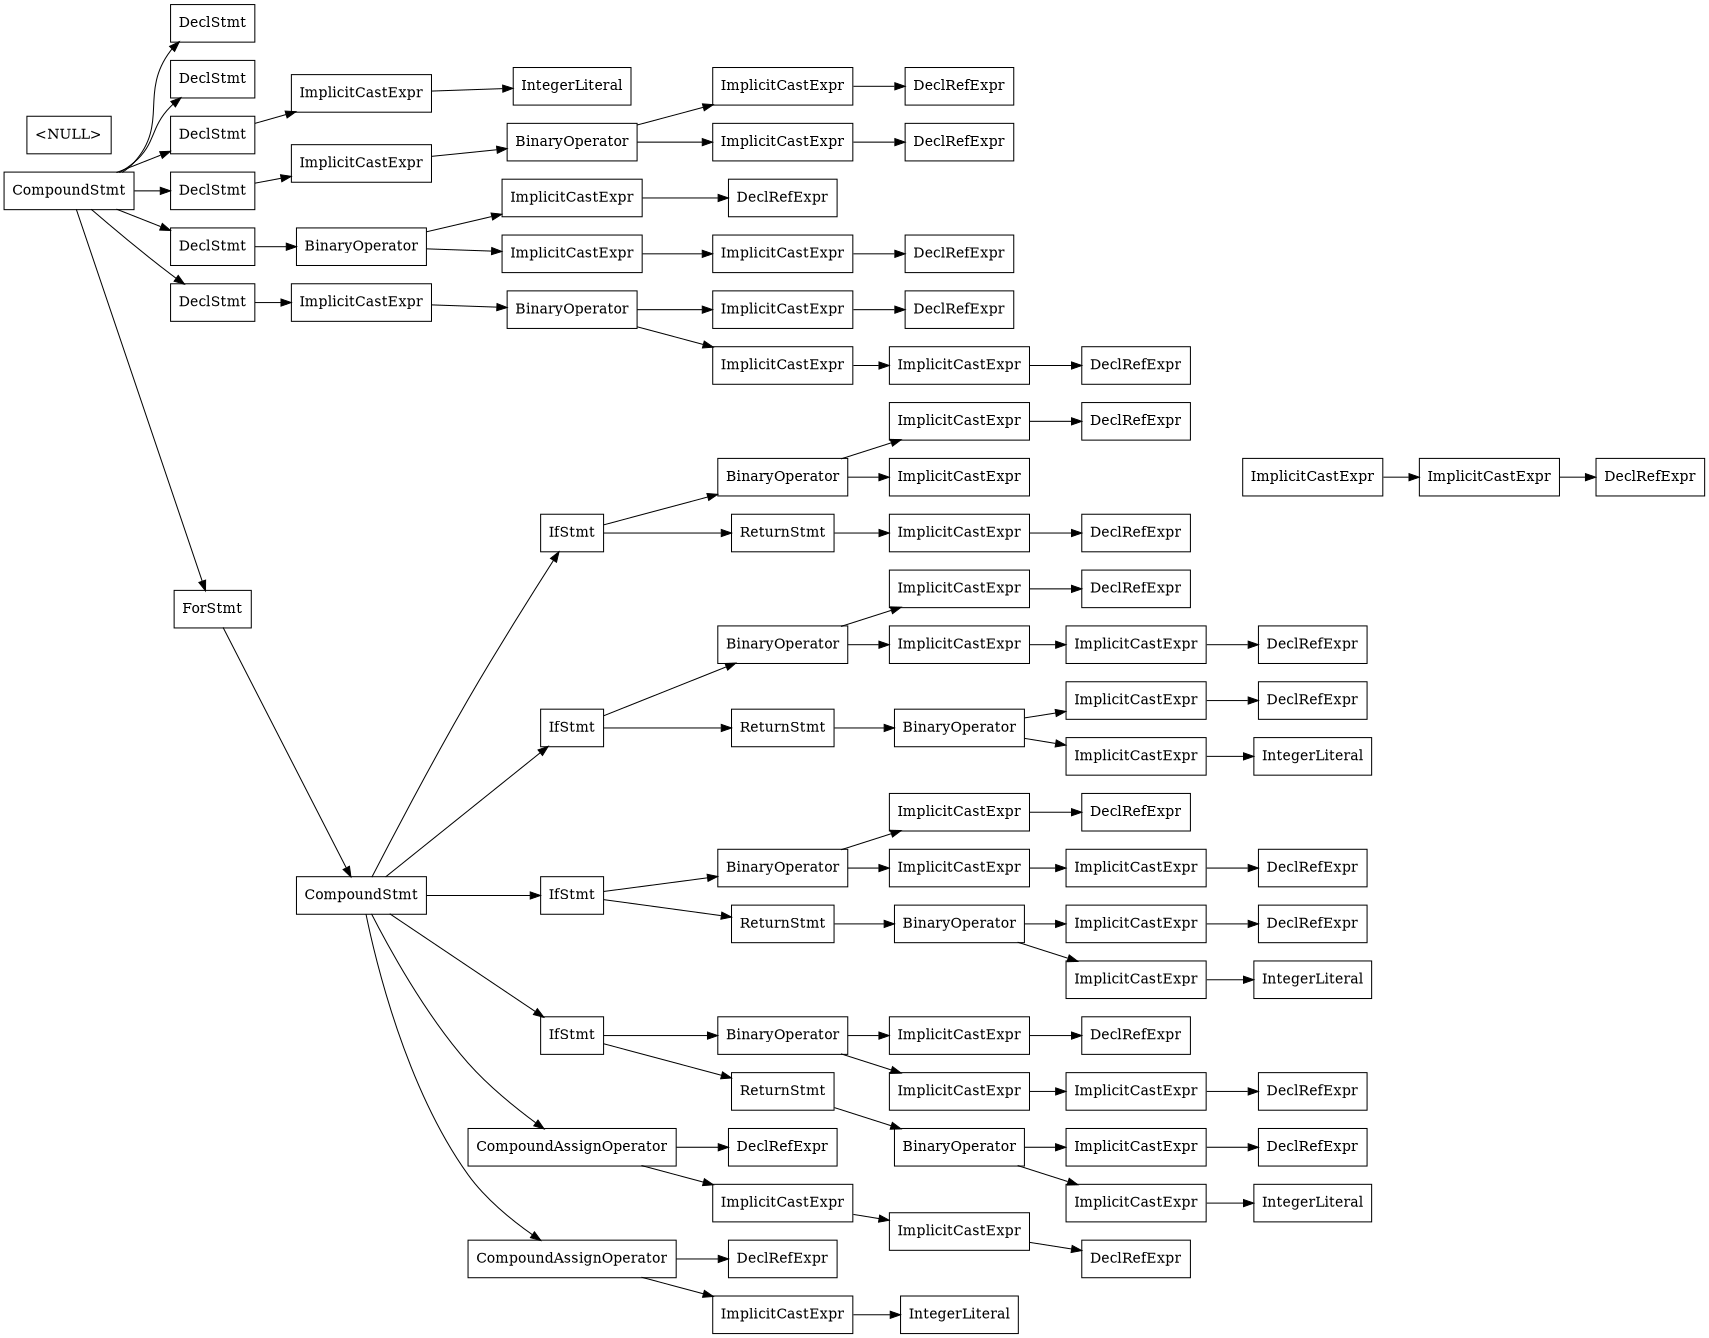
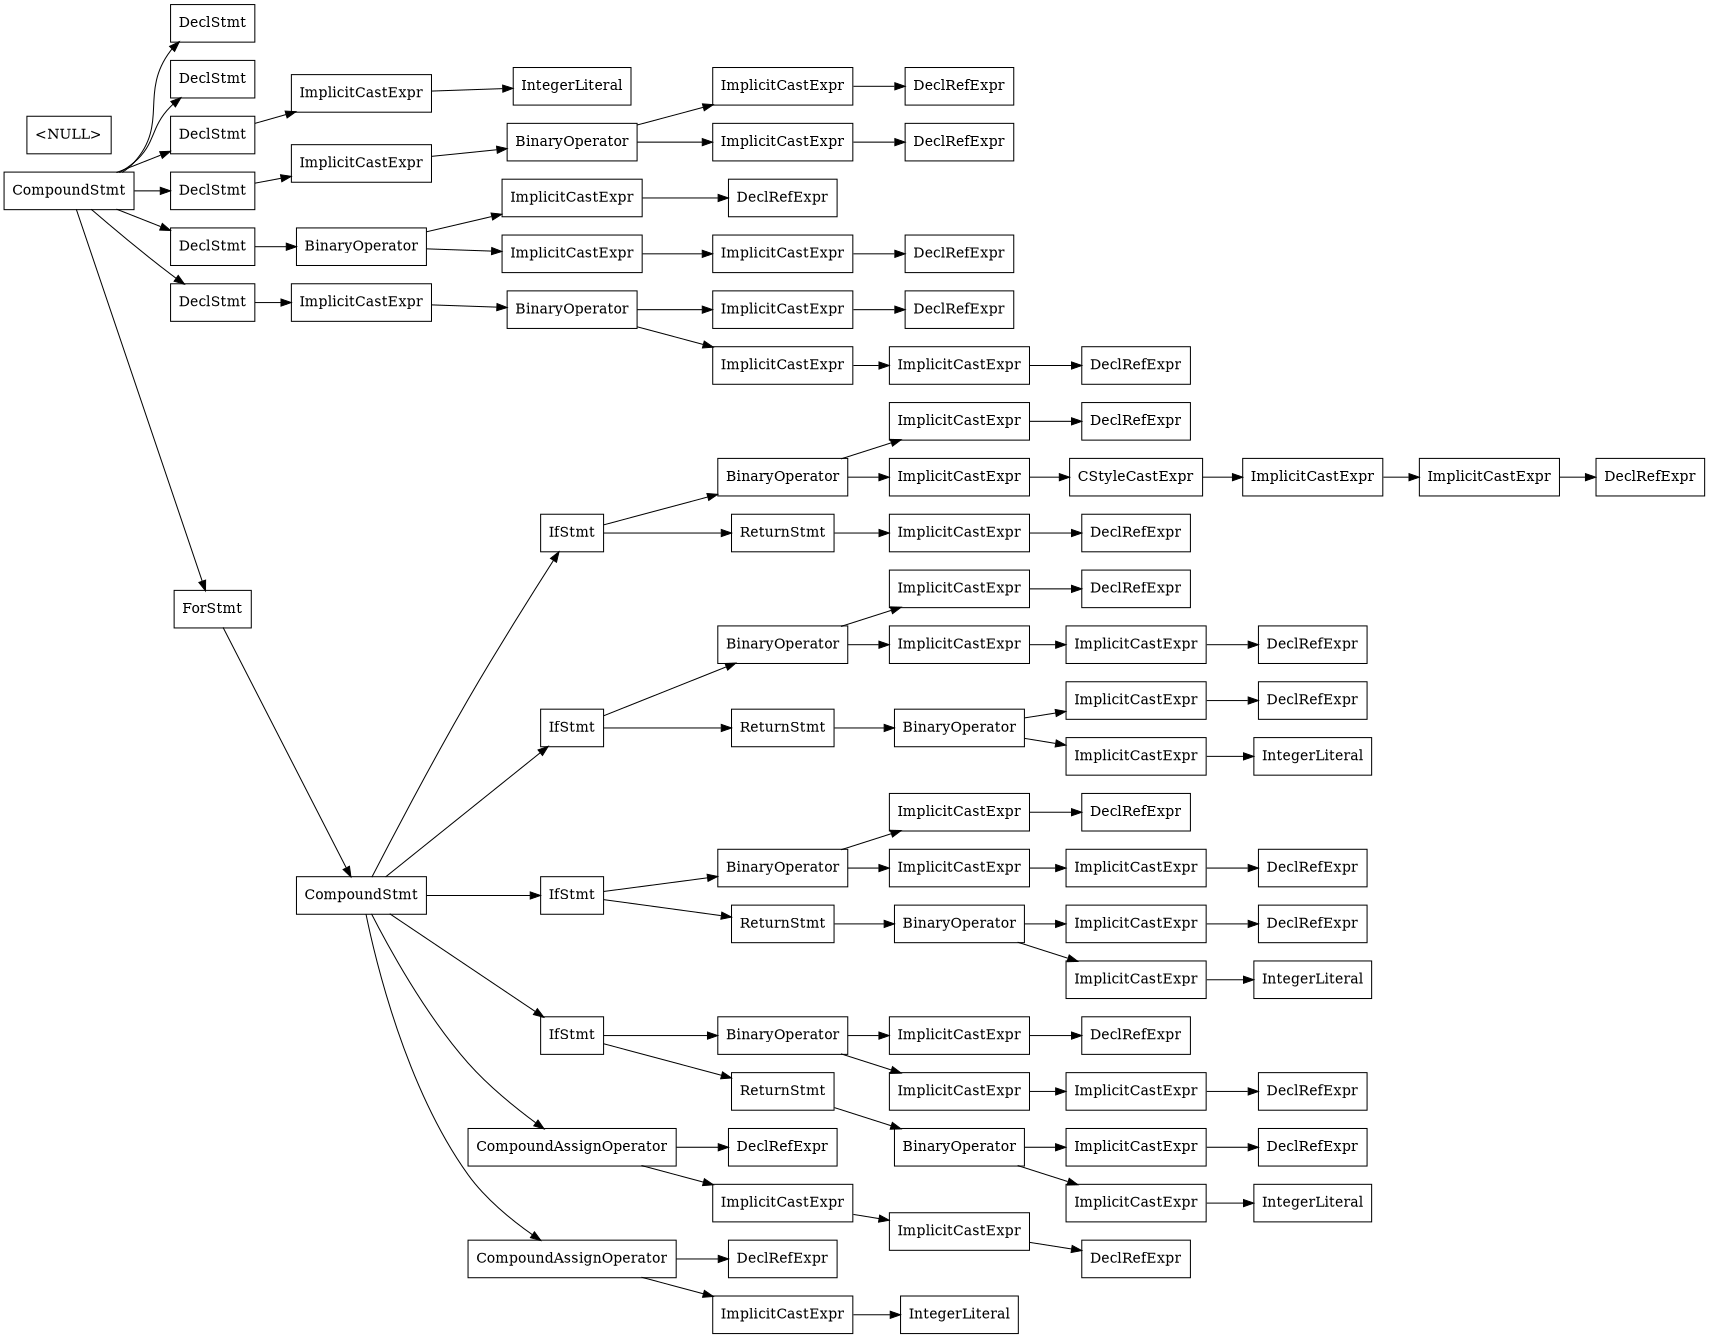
  digraph {
    rankdir=LR
    fontname="DejaVu Serif"
    node [shape=record fontname="DejaVu Serif"]
    edge [fontname="DejaVu Serif"]
    n1 [label="{CompoundStmt}"]
    n2 [label="{DeclStmt}"]
    n3 [label="{DeclStmt}"]
    n4 [label="{DeclStmt}"]
    n5 [label="{DeclStmt}"]
    n6 [label="{DeclStmt}"]
    n7 [label="{DeclStmt}"]
    n8 [label="{ForStmt}"]
    n9 [label="{ImplicitCastExpr}"]
    n10 [label="{ImplicitCastExpr}"]
    n11 [label="{BinaryOperator}"]
    n12 [label="{ImplicitCastExpr}"]
    n13 [label="{CompoundStmt}"]
    n14 [label="{IntegerLiteral}"]
    n15 [label="{BinaryOperator}"]
    n16 [label="{ImplicitCastExpr}"]
    n17 [label="{ImplicitCastExpr}"]
    n18 [label="{DeclRefExpr}"]
    n19 [label="{DeclRefExpr}"]
    n20 [label="{ImplicitCastExpr}"]
    n21 [label="{ImplicitCastExpr}"]
    n22 [label="{DeclRefExpr}"]
    n23 [label="{ImplicitCastExpr}"]
    n24 [label="{DeclRefExpr}"]
    n25 [label="{BinaryOperator}"]
    n26 [label="{ImplicitCastExpr}"]
    n27 [label="{ImplicitCastExpr}"]
    n28 [label="{DeclRefExpr}"]
    n29 [label="{ImplicitCastExpr}"]
    n30 [label="{DeclRefExpr}"]
    n31 [label="{IfStmt}"]
    n32 [label="{IfStmt}"]
    n33 [label="{IfStmt}"]
    n34 [label="{IfStmt}"]
    n35 [label="{CompoundAssignOperator}"]
    n36 [label="{CompoundAssignOperator}"]
    n37 [label="{\<NULL\>}"]
    n38 [label="{BinaryOperator}"]
    n39 [label="{ReturnStmt}"]
    n40 [label="{BinaryOperator}"]
    n41 [label="{ReturnStmt}"]
    n42 [label="{BinaryOperator}"]
    n43 [label="{ReturnStmt}"]
    n44 [label="{BinaryOperator}"]
    n45 [label="{ReturnStmt}"]
    n46 [label="{DeclRefExpr}"]
    n47 [label="{ImplicitCastExpr}"]
    n48 [label="{DeclRefExpr}"]
    n49 [label="{ImplicitCastExpr}"]
    n50 [label="{ImplicitCastExpr}"]
    n51 [label="{ImplicitCastExpr}"]
    n52 [label="{ImplicitCastExpr}"]
    n53 [label="{DeclRefExpr}"]
+   n54 [label="{CStyleCastExpr}"]
    n55 [label="{ImplicitCastExpr}"]
    n56 [label="{ImplicitCastExpr}"]
    n57 [label="{DeclRefExpr}"]
    n58 [label="{DeclRefExpr}"]
    n59 [label="{ImplicitCastExpr}"]
    n60 [label="{ImplicitCastExpr}"]
    n61 [label="{BinaryOperator}"]
    n62 [label="{DeclRefExpr}"]
    n63 [label="{ImplicitCastExpr}"]
    n64 [label="{DeclRefExpr}"]
    n65 [label="{ImplicitCastExpr}"]
    n66 [label="{ImplicitCastExpr}"]
    n67 [label="{DeclRefExpr}"]
    n68 [label="{IntegerLiteral}"]
    n69 [label="{ImplicitCastExpr}"]
    n70 [label="{ImplicitCastExpr}"]
    n71 [label="{BinaryOperator}"]
    n72 [label="{DeclRefExpr}"]
    n73 [label="{ImplicitCastExpr}"]
    n74 [label="{DeclRefExpr}"]
    n75 [label="{ImplicitCastExpr}"]
    n76 [label="{ImplicitCastExpr}"]
    n77 [label="{DeclRefExpr}"]
    n78 [label="{IntegerLiteral}"]
    n79 [label="{ImplicitCastExpr}"]
    n80 [label="{ImplicitCastExpr}"]
    n81 [label="{BinaryOperator}"]
    n82 [label="{DeclRefExpr}"]
    n83 [label="{ImplicitCastExpr}"]
    n84 [label="{DeclRefExpr}"]
    n85 [label="{ImplicitCastExpr}"]
    n86 [label="{ImplicitCastExpr}"]
    n87 [label="{DeclRefExpr}"]
    n88 [label="{IntegerLiteral}"]
    n89 [label="{ImplicitCastExpr}"]
    n90 [label="{DeclRefExpr}"]
    n91 [label="{IntegerLiteral}"]
    n1 -> n2
    n1 -> n3
    n1 -> n4
    n1 -> n5
    n1 -> n6
    n1 -> n7
    n1 -> n8
    n4 -> n9
    n5 -> n10
    n6 -> n11
    n7 -> n12
    n8 -> n13
    n9 -> n14
    n10 -> n15
    n11 -> n20
    n11 -> n21
    n12 -> n25
    n13 -> n31
    n13 -> n32
    n13 -> n33
    n13 -> n34
    n13 -> n35
    n13 -> n36
    n15 -> n16
    n15 -> n17
    n16 -> n18
    n17 -> n19
    n20 -> n22
    n21 -> n23
    n23 -> n24
    n25 -> n26
    n25 -> n27
    n26 -> n28
    n27 -> n29
    n29 -> n30
    n31 -> n38
    n31 -> n39
    n32 -> n40
    n32 -> n41
    n33 -> n42
    n33 -> n43
    n34 -> n44
    n34 -> n45
    n35 -> n46
    n35 -> n47
    n36 -> n48
    n36 -> n49
    n38 -> n50
    n38 -> n51
    n39 -> n52
    n40 -> n59
    n40 -> n60
    n41 -> n61
    n42 -> n69
    n42 -> n70
    n43 -> n71
    n44 -> n79
    n44 -> n80
    n45 -> n81
    n47 -> n89
    n49 -> n91
    n50 -> n53
+   n51 -> n54
    n52 -> n58
+   n54 -> n55
    n55 -> n56
    n56 -> n57
    n59 -> n62
    n60 -> n63
    n61 -> n65
    n61 -> n66
    n63 -> n64
    n65 -> n67
    n66 -> n68
    n69 -> n72
    n70 -> n73
    n71 -> n75
    n71 -> n76
    n73 -> n74
    n75 -> n77
    n76 -> n78
    n79 -> n82
    n80 -> n83
    n81 -> n85
    n81 -> n86
    n83 -> n84
    n85 -> n87
    n86 -> n88
    n89 -> n90
  }
